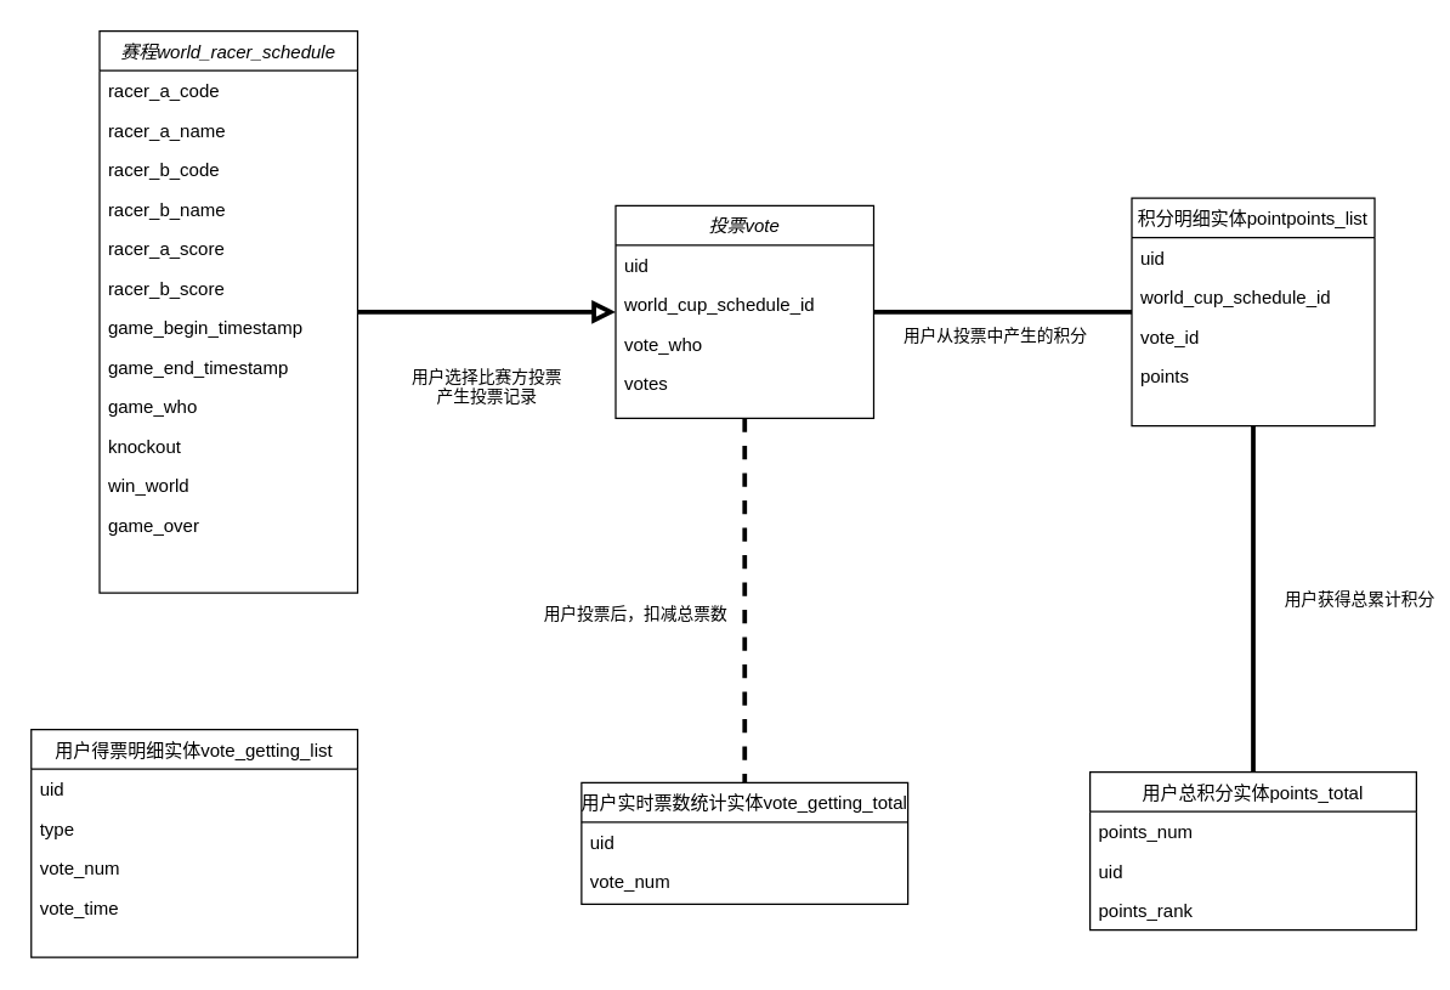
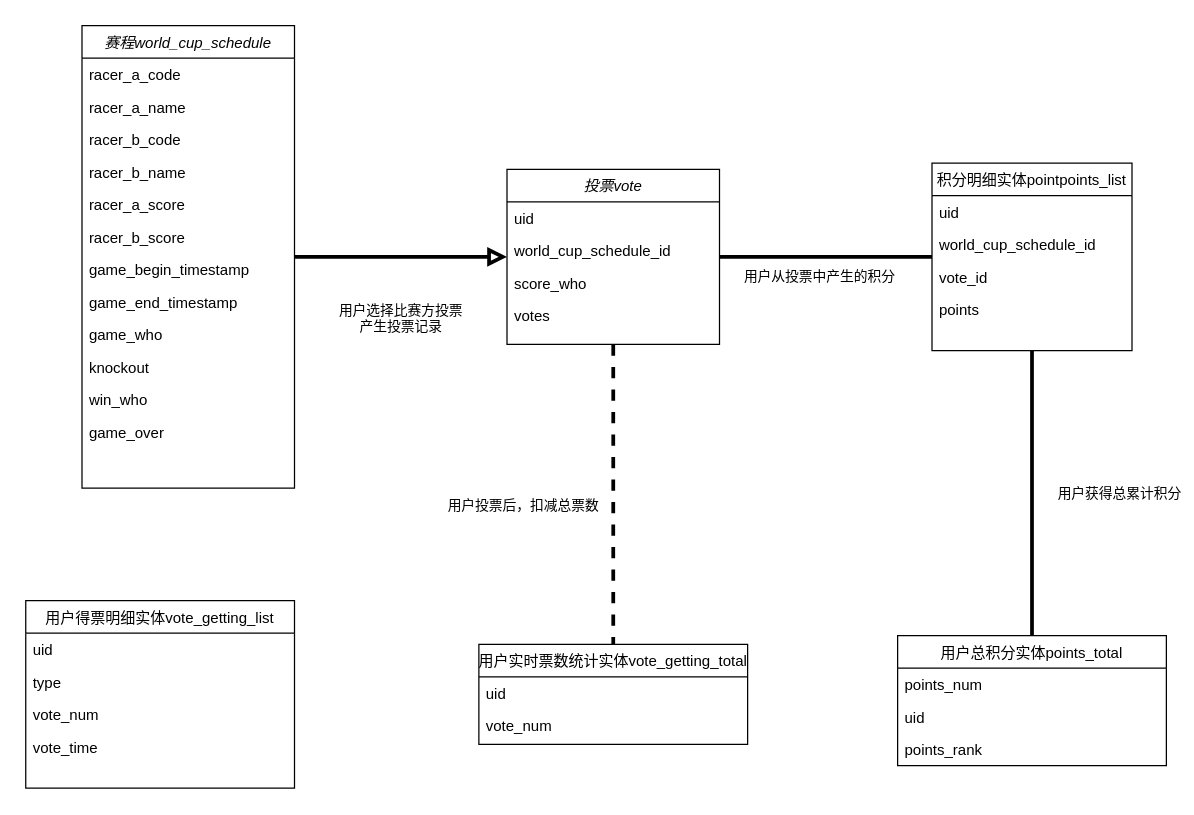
  <mxCell id="0" />
  <mxCell id="1" parent="0" />
- <mxCell id="2" value="赛程world_racer_schedule" style="swimlane;fontStyle=2;align=center;verticalAlign=top;childLayout=stackLayout;horizontal=1;startSize=26;horizontalStack=0;resizeParent=1;resizeLast=0;collapsible=1;marginBottom=0;rounded=0;shadow=0;strokeWidth=1;" parent="1" vertex="1"><mxGeometry x="65" y="20" width="170" height="370" as="geometry"><mxRectangle x="230" y="140" width="160" height="26" as="alternateBounds" /></mxGeometry></mxCell>
+ <mxCell id="2" value="赛程world_cup_schedule" style="swimlane;fontStyle=2;align=center;verticalAlign=top;childLayout=stackLayout;horizontal=1;startSize=26;horizontalStack=0;resizeParent=1;resizeLast=0;collapsible=1;marginBottom=0;rounded=0;shadow=0;strokeWidth=1;" parent="1" vertex="1"><mxGeometry x="65" y="20" width="170" height="370" as="geometry"><mxRectangle x="230" y="140" width="160" height="26" as="alternateBounds" /></mxGeometry></mxCell>
  <mxCell id="3" value="racer_a_code" style="text;align=left;verticalAlign=top;spacingLeft=4;spacingRight=4;overflow=hidden;rotatable=0;points=[[0,0.5],[1,0.5]];portConstraint=eastwest;" parent="2" vertex="1"><mxGeometry y="26" width="170" height="26" as="geometry" /></mxCell>
  <mxCell id="4" value="racer_a_name" style="text;align=left;verticalAlign=top;spacingLeft=4;spacingRight=4;overflow=hidden;rotatable=0;points=[[0,0.5],[1,0.5]];portConstraint=eastwest;rounded=0;shadow=0;html=0;" parent="2" vertex="1"><mxGeometry y="52" width="170" height="26" as="geometry" /></mxCell>
  <mxCell id="5" value="racer_b_code" style="text;align=left;verticalAlign=top;spacingLeft=4;spacingRight=4;overflow=hidden;rotatable=0;points=[[0,0.5],[1,0.5]];portConstraint=eastwest;rounded=0;shadow=0;html=0;" parent="2" vertex="1"><mxGeometry y="78" width="170" height="26" as="geometry" /></mxCell>
  <mxCell id="6" value="racer_b_name" style="text;align=left;verticalAlign=top;spacingLeft=4;spacingRight=4;overflow=hidden;rotatable=0;points=[[0,0.5],[1,0.5]];portConstraint=eastwest;rounded=0;shadow=0;html=0;" parent="2" vertex="1"><mxGeometry y="104" width="170" height="26" as="geometry" /></mxCell>
  <mxCell id="7" value="racer_a_score" style="text;align=left;verticalAlign=top;spacingLeft=4;spacingRight=4;overflow=hidden;rotatable=0;points=[[0,0.5],[1,0.5]];portConstraint=eastwest;" parent="2" vertex="1"><mxGeometry y="130" width="170" height="26" as="geometry" /></mxCell>
  <mxCell id="8" value="racer_b_score" style="text;align=left;verticalAlign=top;spacingLeft=4;spacingRight=4;overflow=hidden;rotatable=0;points=[[0,0.5],[1,0.5]];portConstraint=eastwest;" parent="2" vertex="1"><mxGeometry y="156" width="170" height="26" as="geometry" /></mxCell>
  <mxCell id="9" value="game_begin_timestamp" style="text;align=left;verticalAlign=top;spacingLeft=4;spacingRight=4;overflow=hidden;rotatable=0;points=[[0,0.5],[1,0.5]];portConstraint=eastwest;" parent="2" vertex="1"><mxGeometry y="182" width="170" height="26" as="geometry" /></mxCell>
  <mxCell id="10" value="game_end_timestamp" style="text;align=left;verticalAlign=top;spacingLeft=4;spacingRight=4;overflow=hidden;rotatable=0;points=[[0,0.5],[1,0.5]];portConstraint=eastwest;" parent="2" vertex="1"><mxGeometry y="208" width="170" height="26" as="geometry" /></mxCell>
  <mxCell id="11" value="game_who" style="text;align=left;verticalAlign=top;spacingLeft=4;spacingRight=4;overflow=hidden;rotatable=0;points=[[0,0.5],[1,0.5]];portConstraint=eastwest;" parent="2" vertex="1"><mxGeometry y="234" width="170" height="26" as="geometry" /></mxCell>
  <mxCell id="12" value="knockout" style="text;align=left;verticalAlign=top;spacingLeft=4;spacingRight=4;overflow=hidden;rotatable=0;points=[[0,0.5],[1,0.5]];portConstraint=eastwest;" parent="2" vertex="1"><mxGeometry y="260" width="170" height="26" as="geometry" /></mxCell>
- <mxCell id="13" value="win_world" style="text;align=left;verticalAlign=top;spacingLeft=4;spacingRight=4;overflow=hidden;rotatable=0;points=[[0,0.5],[1,0.5]];portConstraint=eastwest;" parent="2" vertex="1"><mxGeometry y="286" width="170" height="26" as="geometry" /></mxCell>
+ <mxCell id="13" value="win_who" style="text;align=left;verticalAlign=top;spacingLeft=4;spacingRight=4;overflow=hidden;rotatable=0;points=[[0,0.5],[1,0.5]];portConstraint=eastwest;" parent="2" vertex="1"><mxGeometry y="286" width="170" height="26" as="geometry" /></mxCell>
  <mxCell id="14" value="game_over" style="text;align=left;verticalAlign=top;spacingLeft=4;spacingRight=4;overflow=hidden;rotatable=0;points=[[0,0.5],[1,0.5]];portConstraint=eastwest;" parent="2" vertex="1"><mxGeometry y="312" width="170" height="26" as="geometry" /></mxCell>
  <mxCell id="15" value="积分明细实体pointpoints_list" style="swimlane;fontStyle=0;align=center;verticalAlign=top;childLayout=stackLayout;horizontal=1;startSize=26;horizontalStack=0;resizeParent=1;resizeLast=0;collapsible=1;marginBottom=0;rounded=0;shadow=0;strokeWidth=1;" parent="1" vertex="1"><mxGeometry x="745" y="130" width="160" height="150" as="geometry"><mxRectangle x="340" y="380" width="170" height="26" as="alternateBounds" /></mxGeometry></mxCell>
  <mxCell id="16" value="uid" style="text;align=left;verticalAlign=top;spacingLeft=4;spacingRight=4;overflow=hidden;rotatable=0;points=[[0,0.5],[1,0.5]];portConstraint=eastwest;" parent="15" vertex="1"><mxGeometry y="26" width="160" height="26" as="geometry" /></mxCell>
  <mxCell id="17" value="world_cup_schedule_id" style="text;align=left;verticalAlign=top;spacingLeft=4;spacingRight=4;overflow=hidden;rotatable=0;points=[[0,0.5],[1,0.5]];portConstraint=eastwest;" parent="15" vertex="1"><mxGeometry y="52" width="160" height="26" as="geometry" /></mxCell>
  <mxCell id="18" value="vote_id" style="text;align=left;verticalAlign=top;spacingLeft=4;spacingRight=4;overflow=hidden;rotatable=0;points=[[0,0.5],[1,0.5]];portConstraint=eastwest;" parent="15" vertex="1"><mxGeometry y="78" width="160" height="26" as="geometry" /></mxCell>
  <mxCell id="19" value="points" style="text;align=left;verticalAlign=top;spacingLeft=4;spacingRight=4;overflow=hidden;rotatable=0;points=[[0,0.5],[1,0.5]];portConstraint=eastwest;" parent="15" vertex="1"><mxGeometry y="104" width="160" height="26" as="geometry" /></mxCell>
  <mxCell id="20" value="用户得票明细实体vote_getting_list" style="swimlane;fontStyle=0;align=center;verticalAlign=top;childLayout=stackLayout;horizontal=1;startSize=26;horizontalStack=0;resizeParent=1;resizeLast=0;collapsible=1;marginBottom=0;rounded=0;shadow=0;strokeWidth=1;" parent="1" vertex="1"><mxGeometry x="20" y="480" width="215" height="150" as="geometry"><mxRectangle x="550" y="140" width="160" height="26" as="alternateBounds" /></mxGeometry></mxCell>
  <mxCell id="21" value="uid" style="text;align=left;verticalAlign=top;spacingLeft=4;spacingRight=4;overflow=hidden;rotatable=0;points=[[0,0.5],[1,0.5]];portConstraint=eastwest;" parent="20" vertex="1"><mxGeometry y="26" width="215" height="26" as="geometry" /></mxCell>
  <mxCell id="22" value="type" style="text;align=left;verticalAlign=top;spacingLeft=4;spacingRight=4;overflow=hidden;rotatable=0;points=[[0,0.5],[1,0.5]];portConstraint=eastwest;rounded=0;shadow=0;html=0;" parent="20" vertex="1"><mxGeometry y="52" width="215" height="26" as="geometry" /></mxCell>
  <mxCell id="23" value="vote_num" style="text;align=left;verticalAlign=top;spacingLeft=4;spacingRight=4;overflow=hidden;rotatable=0;points=[[0,0.5],[1,0.5]];portConstraint=eastwest;rounded=0;shadow=0;html=0;" parent="20" vertex="1"><mxGeometry y="78" width="215" height="26" as="geometry" /></mxCell>
  <mxCell id="24" value="vote_time" style="text;align=left;verticalAlign=top;spacingLeft=4;spacingRight=4;overflow=hidden;rotatable=0;points=[[0,0.5],[1,0.5]];portConstraint=eastwest;rounded=0;shadow=0;html=0;" parent="20" vertex="1"><mxGeometry y="104" width="215" height="26" as="geometry" /></mxCell>
  <mxCell id="25" value="投票vote" style="swimlane;fontStyle=2;align=center;verticalAlign=top;childLayout=stackLayout;horizontal=1;startSize=26;horizontalStack=0;resizeParent=1;resizeLast=0;collapsible=1;marginBottom=0;rounded=0;shadow=0;strokeWidth=1;" parent="1" vertex="1"><mxGeometry x="405" y="135" width="170" height="140" as="geometry"><mxRectangle x="230" y="140" width="160" height="26" as="alternateBounds" /></mxGeometry></mxCell>
  <mxCell id="26" value="uid" style="text;align=left;verticalAlign=top;spacingLeft=4;spacingRight=4;overflow=hidden;rotatable=0;points=[[0,0.5],[1,0.5]];portConstraint=eastwest;" parent="25" vertex="1"><mxGeometry y="26" width="170" height="26" as="geometry" /></mxCell>
  <mxCell id="27" value="world_cup_schedule_id" style="text;align=left;verticalAlign=top;spacingLeft=4;spacingRight=4;overflow=hidden;rotatable=0;points=[[0,0.5],[1,0.5]];portConstraint=eastwest;" parent="25" vertex="1"><mxGeometry y="52" width="170" height="26" as="geometry" /></mxCell>
- <mxCell id="28" value="vote_who" style="text;align=left;verticalAlign=top;spacingLeft=4;spacingRight=4;overflow=hidden;rotatable=0;points=[[0,0.5],[1,0.5]];portConstraint=eastwest;" parent="25" vertex="1"><mxGeometry y="78" width="170" height="26" as="geometry" /></mxCell>
+ <mxCell id="28" value="score_who" style="text;align=left;verticalAlign=top;spacingLeft=4;spacingRight=4;overflow=hidden;rotatable=0;points=[[0,0.5],[1,0.5]];portConstraint=eastwest;" parent="25" vertex="1"><mxGeometry y="78" width="170" height="26" as="geometry" /></mxCell>
  <mxCell id="29" value="votes" style="text;align=left;verticalAlign=top;spacingLeft=4;spacingRight=4;overflow=hidden;rotatable=0;points=[[0,0.5],[1,0.5]];portConstraint=eastwest;" parent="25" vertex="1"><mxGeometry y="104" width="170" height="26" as="geometry" /></mxCell>
  <mxCell id="30" value="用户选择比赛方投票&lt;br&gt;产生投票记录" style="endArrow=block;startArrow=none;endFill=0;startFill=0;endSize=8;html=1;verticalAlign=bottom;labelBackgroundColor=none;strokeWidth=3;rounded=0;" parent="1" source="2" target="25" edge="1"><mxGeometry y="-65" width="160" relative="1" as="geometry"><mxPoint x="385" y="260" as="sourcePoint" /><mxPoint x="545" y="260" as="targetPoint" /><mxPoint as="offset" /></mxGeometry></mxCell>
  <mxCell id="31" value="用户实时票数统计实体vote_getting_total" style="swimlane;fontStyle=0;align=center;verticalAlign=top;childLayout=stackLayout;horizontal=1;startSize=26;horizontalStack=0;resizeParent=1;resizeLast=0;collapsible=1;marginBottom=0;rounded=0;shadow=0;strokeWidth=1;" parent="1" vertex="1"><mxGeometry x="382.5" y="515" width="215" height="80" as="geometry"><mxRectangle x="550" y="140" width="160" height="26" as="alternateBounds" /></mxGeometry></mxCell>
  <mxCell id="32" value="uid" style="text;align=left;verticalAlign=top;spacingLeft=4;spacingRight=4;overflow=hidden;rotatable=0;points=[[0,0.5],[1,0.5]];portConstraint=eastwest;" parent="31" vertex="1"><mxGeometry y="26" width="215" height="26" as="geometry" /></mxCell>
  <mxCell id="33" value="vote_num" style="text;align=left;verticalAlign=top;spacingLeft=4;spacingRight=4;overflow=hidden;rotatable=0;points=[[0,0.5],[1,0.5]];portConstraint=eastwest;rounded=0;shadow=0;html=0;" parent="31" vertex="1"><mxGeometry y="52" width="215" height="26" as="geometry" /></mxCell>
  <mxCell id="34" value="用户投票后，扣减总票数" style="endArrow=none;startArrow=none;endFill=0;startFill=0;endSize=8;html=1;verticalAlign=bottom;labelBackgroundColor=none;strokeWidth=3;rounded=0;dashed=1;" parent="1" source="25" target="31" edge="1"><mxGeometry x="0.151" y="-72" width="160" relative="1" as="geometry"><mxPoint x="455" y="410" as="sourcePoint" /><mxPoint x="615" y="410" as="targetPoint" /><mxPoint as="offset" /></mxGeometry></mxCell>
  <mxCell id="35" value="用户从投票中产生的积分" style="endArrow=none;startArrow=none;endFill=0;startFill=0;endSize=8;html=1;verticalAlign=bottom;labelBackgroundColor=none;strokeWidth=3;rounded=0;" parent="1" source="25" target="15" edge="1"><mxGeometry x="-0.059" y="-25" width="160" relative="1" as="geometry"><mxPoint x="785" y="50" as="sourcePoint" /><mxPoint x="945" y="50" as="targetPoint" /><mxPoint as="offset" /></mxGeometry></mxCell>
  <mxCell id="36" value="用户总积分实体points_total" style="swimlane;fontStyle=0;align=center;verticalAlign=top;childLayout=stackLayout;horizontal=1;startSize=26;horizontalStack=0;resizeParent=1;resizeLast=0;collapsible=1;marginBottom=0;rounded=0;shadow=0;strokeWidth=1;" parent="1" vertex="1"><mxGeometry x="717.5" y="508" width="215" height="104" as="geometry"><mxRectangle x="550" y="140" width="160" height="26" as="alternateBounds" /></mxGeometry></mxCell>
  <mxCell id="37" value="points_num" style="text;align=left;verticalAlign=top;spacingLeft=4;spacingRight=4;overflow=hidden;rotatable=0;points=[[0,0.5],[1,0.5]];portConstraint=eastwest;rounded=0;shadow=0;html=0;" parent="36" vertex="1"><mxGeometry y="26" width="215" height="26" as="geometry" /></mxCell>
  <mxCell id="38" value="uid" style="text;align=left;verticalAlign=top;spacingLeft=4;spacingRight=4;overflow=hidden;rotatable=0;points=[[0,0.5],[1,0.5]];portConstraint=eastwest;" parent="36" vertex="1"><mxGeometry y="52" width="215" height="26" as="geometry" /></mxCell>
  <mxCell id="39" value="points_rank" style="text;align=left;verticalAlign=top;spacingLeft=4;spacingRight=4;overflow=hidden;rotatable=0;points=[[0,0.5],[1,0.5]];portConstraint=eastwest;rounded=0;shadow=0;html=0;" parent="36" vertex="1"><mxGeometry y="78" width="215" height="26" as="geometry" /></mxCell>
  <mxCell id="40" value="用户获得总累计积分" style="endArrow=none;startArrow=none;endFill=0;startFill=0;endSize=8;html=1;verticalAlign=bottom;labelBackgroundColor=none;strokeWidth=3;rounded=0;" parent="1" source="15" target="36" edge="1"><mxGeometry x="0.081" y="70" width="160" relative="1" as="geometry"><mxPoint x="785" y="370" as="sourcePoint" /><mxPoint x="945" y="370" as="targetPoint" /><mxPoint as="offset" /></mxGeometry></mxCell>
